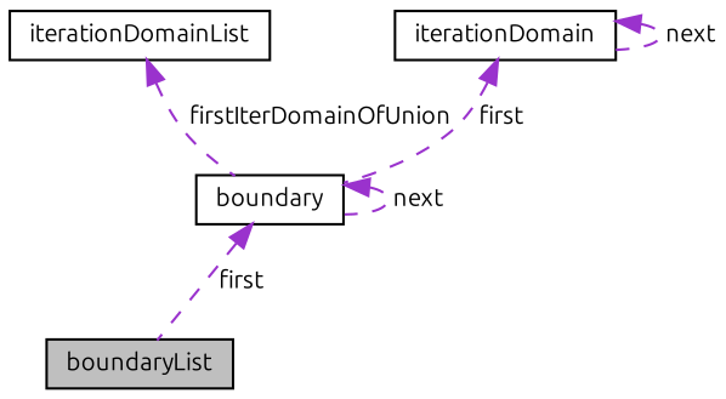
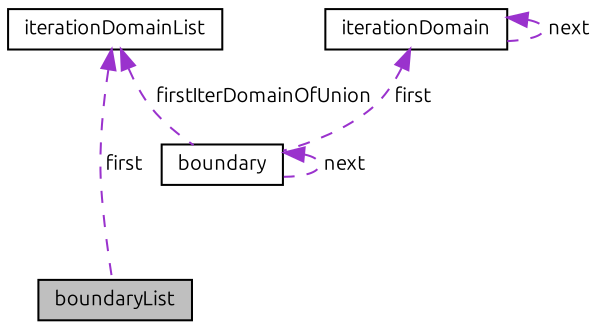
  digraph {
    fontname=Ubuntu
    node [color=black fillcolor=white fontname=Ubuntu fontsize=10 shape=record style=filled]
    edge [color=darkorchid3 dir=back fontname=Ubuntu fontsize=10 labelfontname=Helvetica labelfontsize=10 style=dashed]
    n1 [fillcolor=grey75 fontcolor=black height=0.2 label=boundaryList width=0.4]
    n2 [height=0.2 label=boundary width=0.4]
    n3 [height=0.2 label=iterationDomainList width=0.4]
    n4 [height=0.2 label=iterationDomain width=0.4]
-   n2 -> n1 [label=" first"]
+   n3 -> n1 [label=" first"]
    n2 -> n2 [label=" next"]
    n3 -> n2 [label=" firstIterDomainOfUnion"]
    n4 -> n2 [label=" first"]
    n4 -> n4 [label=" next"]
  }
